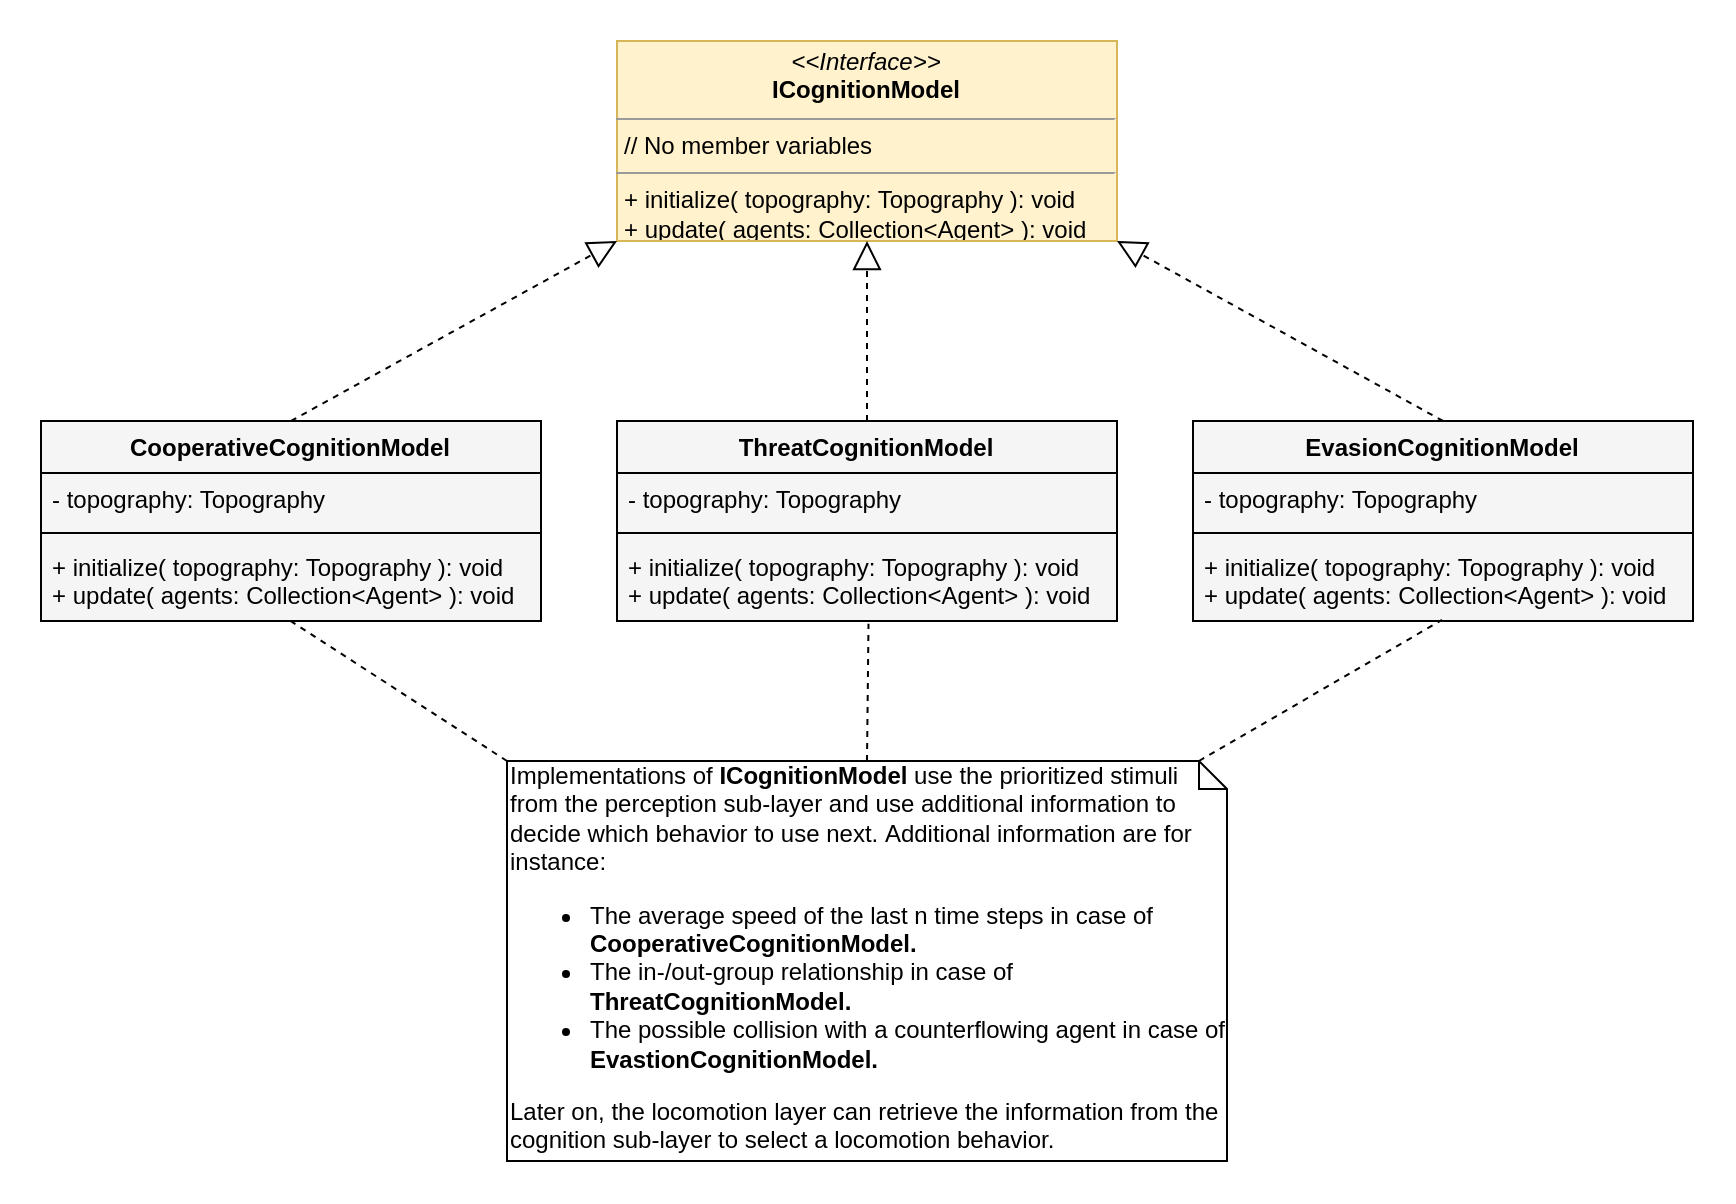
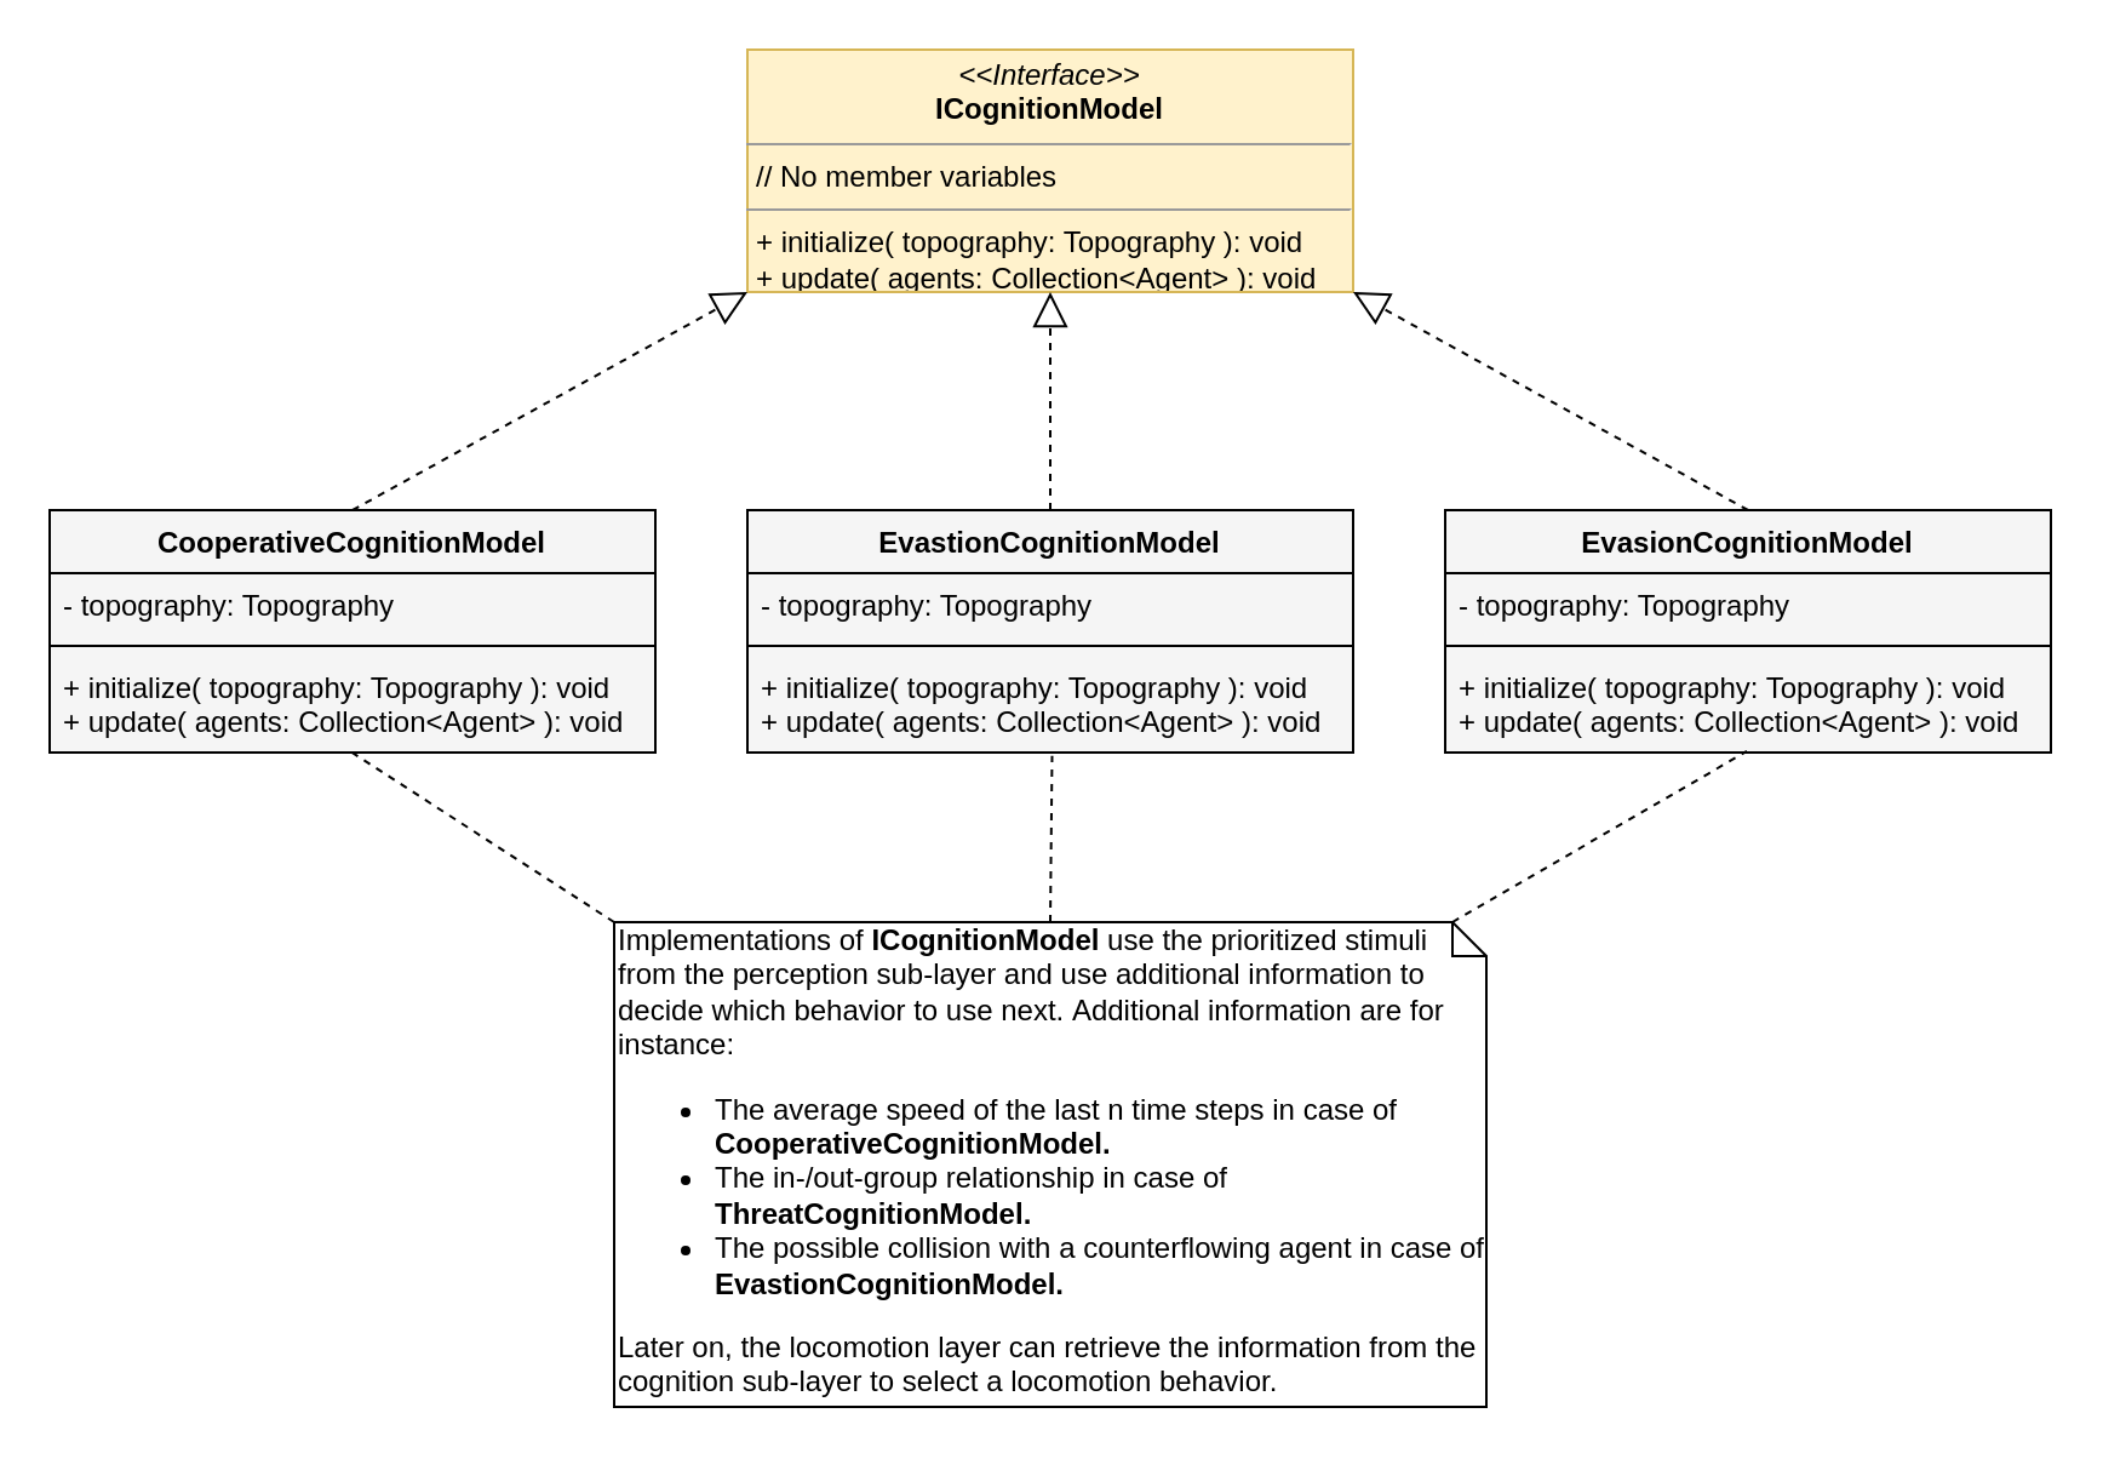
  <mxCell id="0" />
  <mxCell id="1" parent="0" />
  <mxCell id="2" value="&lt;p style=&quot;margin: 4px 0px 0px ; text-align: center&quot;&gt;&lt;i&gt;&amp;lt;&amp;lt;Interface&amp;gt;&amp;gt;&lt;/i&gt;&lt;br&gt;&lt;b&gt;ICognitionModel&lt;/b&gt;&lt;/p&gt;&lt;hr size=&quot;1&quot;&gt;&lt;p style=&quot;margin: 0px 0px 0px 4px&quot;&gt;// No member variables&lt;/p&gt;&lt;hr size=&quot;1&quot;&gt;&lt;p style=&quot;margin: 0px 0px 0px 4px&quot;&gt;+ initialize( topography: Topography ): void&lt;/p&gt;&lt;p style=&quot;margin: 0px 0px 0px 4px&quot;&gt;+ update( agents: Collection&amp;lt;Agent&amp;gt;&amp;nbsp;&lt;span&gt;): void&lt;/span&gt;&lt;/p&gt;" style="verticalAlign=top;align=left;overflow=fill;fontSize=12;fontFamily=Helvetica;html=1;fillColor=#fff2cc;strokeColor=#d6b656;" parent="1" vertex="1"><mxGeometry x="308" width="250" height="100" as="geometry" y="20" /></mxCell>
  <mxCell id="3" value="CooperativeCognitionModel" style="swimlane;fontStyle=1;align=center;verticalAlign=top;childLayout=stackLayout;horizontal=1;startSize=26;horizontalStack=0;resizeParent=1;resizeParentMax=0;resizeLast=0;collapsible=1;marginBottom=0;autosize=0;fixDash=0;fillColor=#F5F5F5;swimlaneFillColor=#F5F5F5;" parent="1" vertex="1"><mxGeometry y="210" width="250" height="100" as="geometry" x="20"><mxRectangle x="210" y="430" width="190" height="26" as="alternateBounds" /></mxGeometry></mxCell>
  <mxCell id="4" value="- topography: Topography" style="text;strokeColor=none;fillColor=none;align=left;verticalAlign=top;spacingLeft=4;spacingRight=4;overflow=hidden;rotatable=0;points=[[0,0.5],[1,0.5]];portConstraint=eastwest;" parent="3" vertex="1"><mxGeometry y="26" width="250" height="26" as="geometry" /></mxCell>
  <mxCell id="5" value="" style="line;strokeWidth=1;fillColor=none;align=left;verticalAlign=middle;spacingTop=-1;spacingLeft=3;spacingRight=3;rotatable=0;labelPosition=right;points=[];portConstraint=eastwest;" parent="3" vertex="1"><mxGeometry y="52" width="250" height="8" as="geometry" /></mxCell>
  <mxCell id="6" value="+ initialize( topography: Topography ): void&#10;+ update( agents: Collection&lt;Agent&gt; ): void" style="text;strokeColor=none;fillColor=none;align=left;verticalAlign=top;spacingLeft=4;spacingRight=4;overflow=hidden;rotatable=0;points=[[0,0.5],[1,0.5]];portConstraint=eastwest;" parent="3" vertex="1"><mxGeometry y="60" width="250" height="40" as="geometry" /></mxCell>
  <mxCell id="7" value="EvasionCognitionModel" style="swimlane;fontStyle=1;align=center;verticalAlign=top;childLayout=stackLayout;horizontal=1;startSize=26;horizontalStack=0;resizeParent=1;resizeParentMax=0;resizeLast=0;collapsible=1;marginBottom=0;autosize=0;fixDash=0;fillColor=#F5F5F5;swimlaneFillColor=#F5F5F5;" parent="1" vertex="1"><mxGeometry x="596" y="210" width="250" height="100" as="geometry"><mxRectangle x="210" y="430" width="190" height="26" as="alternateBounds" /></mxGeometry></mxCell>
  <mxCell id="8" value="- topography: Topography" style="text;strokeColor=none;fillColor=none;align=left;verticalAlign=top;spacingLeft=4;spacingRight=4;overflow=hidden;rotatable=0;points=[[0,0.5],[1,0.5]];portConstraint=eastwest;" parent="7" vertex="1"><mxGeometry y="26" width="250" height="26" as="geometry" /></mxCell>
  <mxCell id="9" value="" style="line;strokeWidth=1;fillColor=none;align=left;verticalAlign=middle;spacingTop=-1;spacingLeft=3;spacingRight=3;rotatable=0;labelPosition=right;points=[];portConstraint=eastwest;" parent="7" vertex="1"><mxGeometry y="52" width="250" height="8" as="geometry" /></mxCell>
  <mxCell id="10" value="+ initialize( topography: Topography ): void&#10;+ update( agents: Collection&lt;Agent&gt; ): void" style="text;strokeColor=none;fillColor=none;align=left;verticalAlign=top;spacingLeft=4;spacingRight=4;overflow=hidden;rotatable=0;points=[[0,0.5],[1,0.5]];portConstraint=eastwest;" parent="7" vertex="1"><mxGeometry y="60" width="250" height="40" as="geometry" /></mxCell>
- <mxCell id="11" value="ThreatCognitionModel" style="swimlane;fontStyle=1;align=center;verticalAlign=top;childLayout=stackLayout;horizontal=1;startSize=26;horizontalStack=0;resizeParent=1;resizeParentMax=0;resizeLast=0;collapsible=1;marginBottom=0;autosize=0;fixDash=0;noLabel=0;fillColor=#F5F5F5;swimlaneFillColor=#F5F5F5;" parent="1" vertex="1"><mxGeometry x="308" y="210" width="250" height="100" as="geometry"><mxRectangle x="210" y="430" width="190" height="26" as="alternateBounds" /></mxGeometry></mxCell>
+ <mxCell id="11" value="EvastionCognitionModel" style="swimlane;fontStyle=1;align=center;verticalAlign=top;childLayout=stackLayout;horizontal=1;startSize=26;horizontalStack=0;resizeParent=1;resizeParentMax=0;resizeLast=0;collapsible=1;marginBottom=0;autosize=0;fixDash=0;noLabel=0;fillColor=#F5F5F5;swimlaneFillColor=#F5F5F5;" parent="1" vertex="1"><mxGeometry x="308" y="210" width="250" height="100" as="geometry"><mxRectangle x="210" y="430" width="190" height="26" as="alternateBounds" /></mxGeometry></mxCell>
  <mxCell id="12" value="- topography: Topography" style="text;strokeColor=none;fillColor=none;align=left;verticalAlign=top;spacingLeft=4;spacingRight=4;overflow=hidden;rotatable=0;points=[[0,0.5],[1,0.5]];portConstraint=eastwest;" parent="11" vertex="1"><mxGeometry y="26" width="250" height="26" as="geometry" /></mxCell>
  <mxCell id="13" value="" style="line;strokeWidth=1;fillColor=none;align=left;verticalAlign=middle;spacingTop=-1;spacingLeft=3;spacingRight=3;rotatable=0;labelPosition=right;points=[];portConstraint=eastwest;" parent="11" vertex="1"><mxGeometry y="52" width="250" height="8" as="geometry" /></mxCell>
  <mxCell id="14" value="+ initialize( topography: Topography ): void&#10;+ update( agents: Collection&lt;Agent&gt; ): void" style="text;strokeColor=none;fillColor=none;align=left;verticalAlign=top;spacingLeft=4;spacingRight=4;overflow=hidden;rotatable=0;points=[[0,0.5],[1,0.5]];portConstraint=eastwest;" parent="11" vertex="1"><mxGeometry y="60" width="250" height="40" as="geometry" /></mxCell>
  <mxCell id="15" value="" style="endArrow=block;dashed=1;endFill=0;endSize=12;html=1;entryX=0;entryY=1;entryDx=0;entryDy=0;exitX=0.5;exitY=0;exitDx=0;exitDy=0;" parent="1" source="3" target="2" edge="1"><mxGeometry width="160" relative="1" as="geometry"><mxPoint x="140" y="450" as="sourcePoint" /><mxPoint x="300" y="450" as="targetPoint" /></mxGeometry></mxCell>
  <mxCell id="16" value="" style="endArrow=block;dashed=1;endFill=0;endSize=12;html=1;exitX=0.5;exitY=0;exitDx=0;exitDy=0;entryX=0.5;entryY=1;entryDx=0;entryDy=0;" parent="1" source="11" target="2" edge="1"><mxGeometry width="160" relative="1" as="geometry"><mxPoint x="445" y="200" as="sourcePoint" /><mxPoint x="440" y="150" as="targetPoint" /></mxGeometry></mxCell>
  <mxCell id="17" value="" style="endArrow=block;dashed=1;endFill=0;endSize=12;html=1;entryX=1;entryY=1;entryDx=0;entryDy=0;exitX=0.5;exitY=0;exitDx=0;exitDy=0;" parent="1" source="7" target="2" edge="1"><mxGeometry width="160" relative="1" as="geometry"><mxPoint x="455.25" y="216.6" as="sourcePoint" /><mxPoint x="455" y="130" as="targetPoint" /></mxGeometry></mxCell>
  <mxCell id="18" value="&lt;div&gt;Implementations of &lt;b&gt;ICognitionModel&lt;/b&gt; use the prioritized&amp;nbsp;&lt;span&gt;stimuli from the perception sub-layer and use&amp;nbsp;&lt;/span&gt;&lt;span&gt;additional information&amp;nbsp;&lt;/span&gt;&lt;span&gt;to decide which behavior&amp;nbsp;&lt;/span&gt;&lt;span&gt;to use next.&amp;nbsp;&lt;/span&gt;&lt;span&gt;Additional information are for instance:&lt;/span&gt;&lt;/div&gt;&lt;div&gt;&lt;ul&gt;&lt;li&gt;&lt;span&gt;The average speed&amp;nbsp;&lt;/span&gt;&lt;span&gt;of the last n time steps in case of &lt;b&gt;CooperativeCognitionModel.&lt;/b&gt;&lt;/span&gt;&lt;/li&gt;&lt;li&gt;&lt;span&gt;The in-/out-group relationship in case of &lt;b&gt;ThreatCognitionModel.&lt;/b&gt;&lt;/span&gt;&lt;/li&gt;&lt;li&gt;&lt;span&gt;The possible collision with a counterflowing agent in case of &lt;b&gt;EvastionCognitionModel.&lt;/b&gt;&lt;/span&gt;&lt;/li&gt;&lt;/ul&gt;&lt;/div&gt;&lt;div&gt;&lt;span&gt;Later on, the locomotion layer can retrieve&amp;nbsp;&lt;/span&gt;&lt;span&gt;the information from the cognition sub-layer to select a locomotion behavior.&lt;/span&gt;&lt;br&gt;&lt;/div&gt;&lt;div&gt;&lt;br&gt;&lt;/div&gt;" style="shape=note;whiteSpace=wrap;html=1;size=14;verticalAlign=top;align=left;spacingTop=-6;" parent="1" vertex="1"><mxGeometry x="253" y="380" width="360" height="200" as="geometry" /></mxCell>
  <mxCell id="19" value="" style="endArrow=none;dashed=1;html=1;exitX=0;exitY=0;exitDx=0;exitDy=0;exitPerimeter=0;entryX=0.499;entryY=0.999;entryDx=0;entryDy=0;entryPerimeter=0;" parent="1" source="18" target="6" edge="1"><mxGeometry width="50" height="50" relative="1" as="geometry"><mxPoint x="280" y="380" as="sourcePoint" /><mxPoint x="144" y="312" as="targetPoint" /></mxGeometry></mxCell>
  <mxCell id="20" value="" style="endArrow=none;dashed=1;html=1;entryX=0.503;entryY=1.035;entryDx=0;entryDy=0;entryPerimeter=0;exitX=0.5;exitY=0;exitDx=0;exitDy=0;exitPerimeter=0;" parent="1" source="18" target="14" edge="1"><mxGeometry width="50" height="50" relative="1" as="geometry"><mxPoint x="433" y="380" as="sourcePoint" /><mxPoint x="390" y="310" as="targetPoint" /></mxGeometry></mxCell>
  <mxCell id="21" value="" style="endArrow=none;dashed=1;html=1;entryX=0.498;entryY=0.987;entryDx=0;entryDy=0;entryPerimeter=0;exitX=0;exitY=0;exitDx=346;exitDy=0;exitPerimeter=0;" parent="1" source="18" target="10" edge="1"><mxGeometry width="50" height="50" relative="1" as="geometry"><mxPoint x="599" y="380" as="sourcePoint" /><mxPoint x="660" y="310" as="targetPoint" /></mxGeometry></mxCell>
